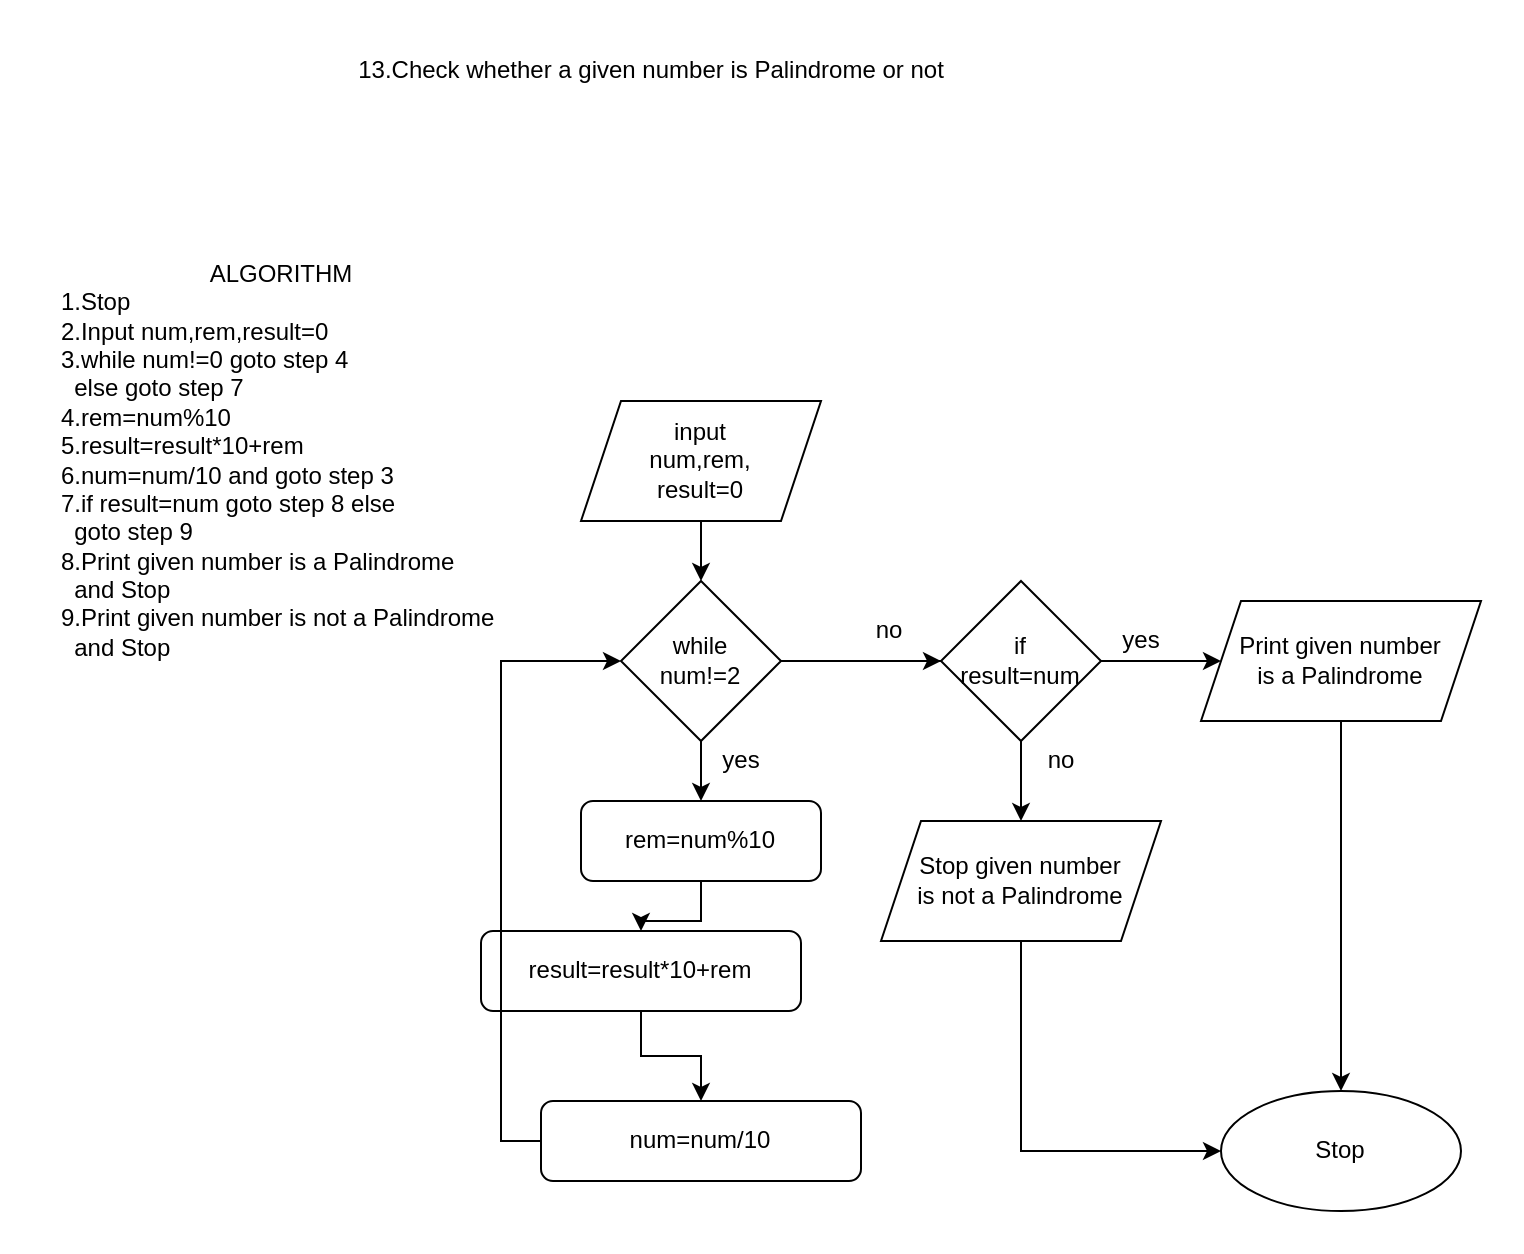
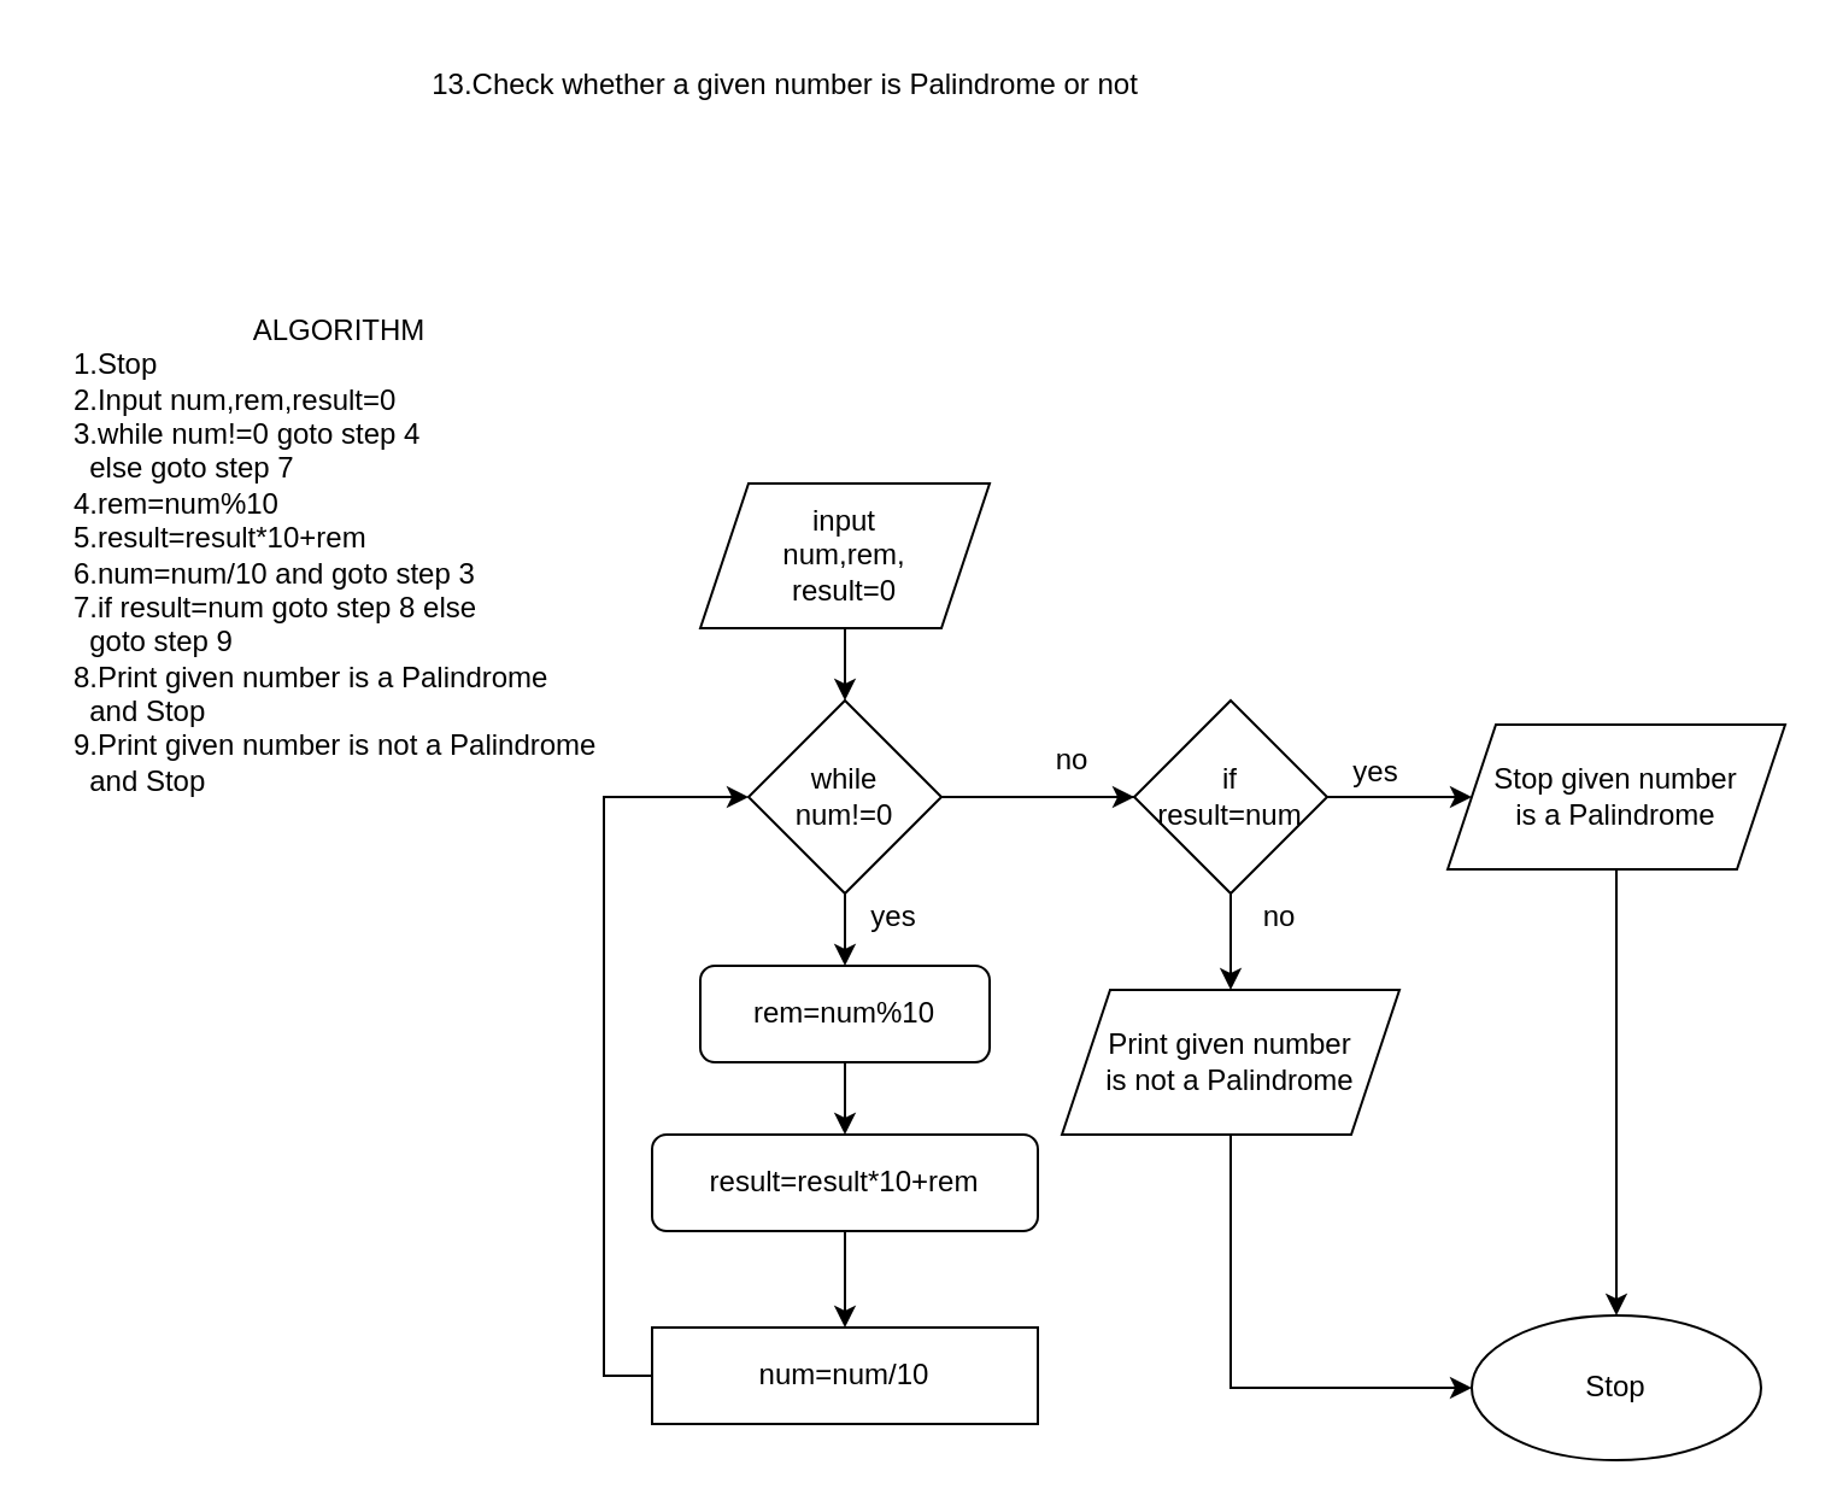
  <mxCell id="0" />
  <mxCell id="1" parent="0" />
  <mxCell id="2" value="" style="edgeStyle=orthogonalEdgeStyle;rounded=0;orthogonalLoop=1;jettySize=auto;html=1;" edge="1" parent="1" source="3" target="7"><mxGeometry relative="1" as="geometry" /></mxCell>
  <mxCell id="3" value="input&lt;br&gt;num,rem,&lt;br&gt;result=0" style="shape=parallelogram;perimeter=parallelogramPerimeter;whiteSpace=wrap;html=1;fixedSize=1;" vertex="1" parent="1"><mxGeometry x="290" y="200" width="120" height="60" as="geometry" /></mxCell>
  <mxCell id="4" value="" style="edgeStyle=orthogonalEdgeStyle;rounded=0;orthogonalLoop=1;jettySize=auto;html=1;" edge="1" parent="1" source="7" target="9"><mxGeometry relative="1" as="geometry" /></mxCell>
  <mxCell id="5" value="" style="edgeStyle=orthogonalEdgeStyle;rounded=0;orthogonalLoop=1;jettySize=auto;html=1;" edge="1" parent="1" source="7" target="16"><mxGeometry relative="1" as="geometry" /></mxCell>
  <mxCell id="6" value="" style="edgeStyle=orthogonalEdgeStyle;rounded=0;orthogonalLoop=1;jettySize=auto;html=1;" edge="1" parent="1" source="7" target="22"><mxGeometry relative="1" as="geometry" /></mxCell>
- <mxCell id="7" value="while&lt;br&gt;num!=2" style="rhombus;whiteSpace=wrap;html=1;" vertex="1" parent="1"><mxGeometry x="310" y="290" width="80" height="80" as="geometry" /></mxCell>
+ <mxCell id="7" value="while&lt;br&gt;num!=0" style="rhombus;whiteSpace=wrap;html=1;" vertex="1" parent="1"><mxGeometry x="310" y="290" width="80" height="80" as="geometry" /></mxCell>
  <mxCell id="8" value="" style="edgeStyle=orthogonalEdgeStyle;rounded=0;orthogonalLoop=1;jettySize=auto;html=1;" edge="1" parent="1" source="9" target="11"><mxGeometry relative="1" as="geometry" /></mxCell>
  <mxCell id="9" value="rem=num%10" style="rounded=1;whiteSpace=wrap;html=1;" vertex="1" parent="1"><mxGeometry x="290" y="400" width="120" height="40" as="geometry" /></mxCell>
  <mxCell id="10" value="" style="edgeStyle=orthogonalEdgeStyle;rounded=0;orthogonalLoop=1;jettySize=auto;html=1;" edge="1" parent="1" source="11" target="13"><mxGeometry relative="1" as="geometry" /></mxCell>
- <mxCell id="11" value="result=result*10+rem" style="rounded=1;whiteSpace=wrap;html=1;" vertex="1" parent="1"><mxGeometry x="240" y="465" width="160" height="40" as="geometry" /></mxCell>
+ <mxCell id="11" value="result=result*10+rem" style="rounded=1;whiteSpace=wrap;html=1;" vertex="1" parent="1"><mxGeometry x="270" y="470" width="160" height="40" as="geometry" /></mxCell>
  <mxCell id="12" style="edgeStyle=orthogonalEdgeStyle;rounded=0;orthogonalLoop=1;jettySize=auto;html=1;exitX=0;exitY=0.5;exitDx=0;exitDy=0;entryX=0;entryY=0.5;entryDx=0;entryDy=0;" edge="1" parent="1" source="13" target="7"><mxGeometry relative="1" as="geometry" /></mxCell>
- <mxCell id="13" value="num=num/10" style="rounded=1;whiteSpace=wrap;html=1;" vertex="1" parent="1"><mxGeometry x="270" y="550" width="160" height="40" as="geometry" /></mxCell>
+ <mxCell id="13" value="num=num/10" style="whiteSpace=wrap;html=1;rounded=0;" vertex="1" parent="1"><mxGeometry x="270" y="550" width="160" height="40" as="geometry" /></mxCell>
  <mxCell id="14" value="yes" style="text;html=1;align=center;verticalAlign=middle;resizable=0;points=[];autosize=1;strokeColor=none;fillColor=none;" vertex="1" parent="1"><mxGeometry x="350" y="365" width="40" height="30" as="geometry" /></mxCell>
  <mxCell id="15" value="" style="edgeStyle=orthogonalEdgeStyle;rounded=0;orthogonalLoop=1;jettySize=auto;html=1;" edge="1" parent="1" source="16" target="18"><mxGeometry relative="1" as="geometry" /></mxCell>
- <mxCell id="16" value="Print given number&lt;br&gt;is a Palindrome" style="shape=parallelogram;perimeter=parallelogramPerimeter;whiteSpace=wrap;html=1;fixedSize=1;" vertex="1" parent="1"><mxGeometry x="600" y="300" width="140" height="60" as="geometry" /></mxCell>
+ <mxCell id="16" value="Stop given number&lt;br&gt;is a Palindrome" style="shape=parallelogram;perimeter=parallelogramPerimeter;whiteSpace=wrap;html=1;fixedSize=1;" vertex="1" parent="1"><mxGeometry x="600" y="300" width="140" height="60" as="geometry" /></mxCell>
  <mxCell id="17" value="no" style="text;html=1;align=center;verticalAlign=middle;resizable=0;points=[];autosize=1;strokeColor=none;fillColor=none;" vertex="1" parent="1"><mxGeometry x="424" y="300" width="40" height="30" as="geometry" /></mxCell>
  <mxCell id="18" value="Stop" style="ellipse;whiteSpace=wrap;html=1;" vertex="1" parent="1"><mxGeometry x="610" y="545" width="120" height="60" as="geometry" /></mxCell>
  <mxCell id="19" value="13.Check whether a given number is Palindrome or not" style="text;html=1;align=center;verticalAlign=middle;resizable=0;points=[];autosize=1;strokeColor=none;fillColor=none;" vertex="1" parent="1"><mxGeometry x="165" y="20" width="320" height="30" as="geometry" /></mxCell>
  <mxCell id="20" value="ALGORITHM&lt;br&gt;&lt;div style=&quot;text-align: left;&quot;&gt;&lt;span style=&quot;background-color: initial;&quot;&gt;1.Stop&lt;/span&gt;&lt;/div&gt;&lt;div style=&quot;text-align: left;&quot;&gt;&lt;span style=&quot;background-color: initial;&quot;&gt;2.Input num,rem,result=0&lt;/span&gt;&lt;/div&gt;&lt;div style=&quot;text-align: left;&quot;&gt;&lt;span style=&quot;background-color: initial;&quot;&gt;3.while num!=0 goto step 4&lt;/span&gt;&lt;/div&gt;&lt;div style=&quot;text-align: left;&quot;&gt;&lt;span style=&quot;background-color: initial;&quot;&gt;&amp;nbsp; else goto step 7&lt;/span&gt;&lt;/div&gt;&lt;div style=&quot;text-align: left;&quot;&gt;&lt;span style=&quot;background-color: initial;&quot;&gt;4.rem=num%10&lt;/span&gt;&lt;/div&gt;&lt;div style=&quot;text-align: left;&quot;&gt;&lt;span style=&quot;background-color: initial;&quot;&gt;5.result=result*10+rem&lt;/span&gt;&lt;/div&gt;&lt;div style=&quot;text-align: left;&quot;&gt;6.num=num/10 and goto step 3&lt;/div&gt;&lt;div style=&quot;text-align: left;&quot;&gt;7.if result=num goto step 8 else&lt;/div&gt;&lt;div style=&quot;text-align: left;&quot;&gt;&amp;nbsp; goto step 9&lt;/div&gt;&lt;div style=&quot;text-align: left;&quot;&gt;8.Print given number is a Palindrome&amp;nbsp;&lt;/div&gt;&lt;div style=&quot;text-align: left;&quot;&gt;&amp;nbsp; and Stop&lt;/div&gt;&lt;div style=&quot;text-align: left;&quot;&gt;9.Print&amp;nbsp;&lt;span style=&quot;background-color: initial;&quot;&gt;given number is not a Palindrome&amp;nbsp;&lt;/span&gt;&lt;/div&gt;&lt;div style=&quot;text-align: left;&quot;&gt;&amp;nbsp; and Stop&lt;/div&gt;" style="text;html=1;align=center;verticalAlign=middle;resizable=0;points=[];autosize=1;strokeColor=none;fillColor=none;" vertex="1" parent="1"><mxGeometry x="20" y="120" width="240" height="220" as="geometry" /></mxCell>
  <mxCell id="21" value="" style="edgeStyle=orthogonalEdgeStyle;rounded=0;orthogonalLoop=1;jettySize=auto;html=1;" edge="1" parent="1" source="22" target="25"><mxGeometry relative="1" as="geometry" /></mxCell>
  <mxCell id="22" value="if&lt;br&gt;result=num" style="rhombus;whiteSpace=wrap;html=1;" vertex="1" parent="1"><mxGeometry x="470" y="290" width="80" height="80" as="geometry" /></mxCell>
  <mxCell id="23" value="yes" style="text;html=1;align=center;verticalAlign=middle;resizable=0;points=[];autosize=1;strokeColor=none;fillColor=none;" vertex="1" parent="1"><mxGeometry x="550" y="305" width="40" height="30" as="geometry" /></mxCell>
  <mxCell id="24" style="edgeStyle=orthogonalEdgeStyle;rounded=0;orthogonalLoop=1;jettySize=auto;html=1;exitX=0.5;exitY=1;exitDx=0;exitDy=0;entryX=0;entryY=0.5;entryDx=0;entryDy=0;" edge="1" parent="1" source="25" target="18"><mxGeometry relative="1" as="geometry" /></mxCell>
- <mxCell id="25" value="Stop given number&lt;br&gt;is not a Palindrome" style="shape=parallelogram;perimeter=parallelogramPerimeter;whiteSpace=wrap;html=1;fixedSize=1;" vertex="1" parent="1"><mxGeometry x="440" y="410" width="140" height="60" as="geometry" /></mxCell>
+ <mxCell id="25" value="Print given number&lt;br&gt;is not a Palindrome" style="shape=parallelogram;perimeter=parallelogramPerimeter;whiteSpace=wrap;html=1;fixedSize=1;" vertex="1" parent="1"><mxGeometry x="440" y="410" width="140" height="60" as="geometry" /></mxCell>
  <mxCell id="26" value="no" style="text;html=1;align=center;verticalAlign=middle;resizable=0;points=[];autosize=1;strokeColor=none;fillColor=none;" vertex="1" parent="1"><mxGeometry x="510" y="365" width="40" height="30" as="geometry" /></mxCell>
